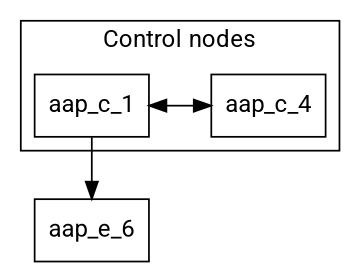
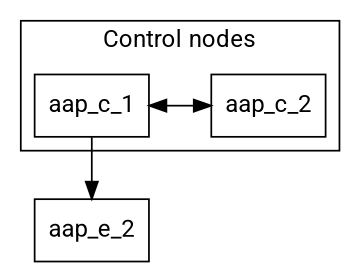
  strict digraph {
    fontname=Roboto
    nodesep=0.5
    rankdir=TB
    node [fontname=Roboto shape=box]
    edge [fontname=Roboto]
    aap_c_1
-   aap_c_2 [label=aap_c_4]
-   aap_e_2 [label=aap_e_6]
+   aap_c_2
+   aap_e_2
    subgraph cluster_1 {
      label="Control nodes"
      type=solid
      subgraph sub_2 {
        label="Control nodes"
        rank=same
        type=solid
        aap_c_1
        aap_c_2
      }
    }
    aap_c_1 -> aap_c_2 [dir=both]
    aap_c_1 -> aap_e_2
  }
